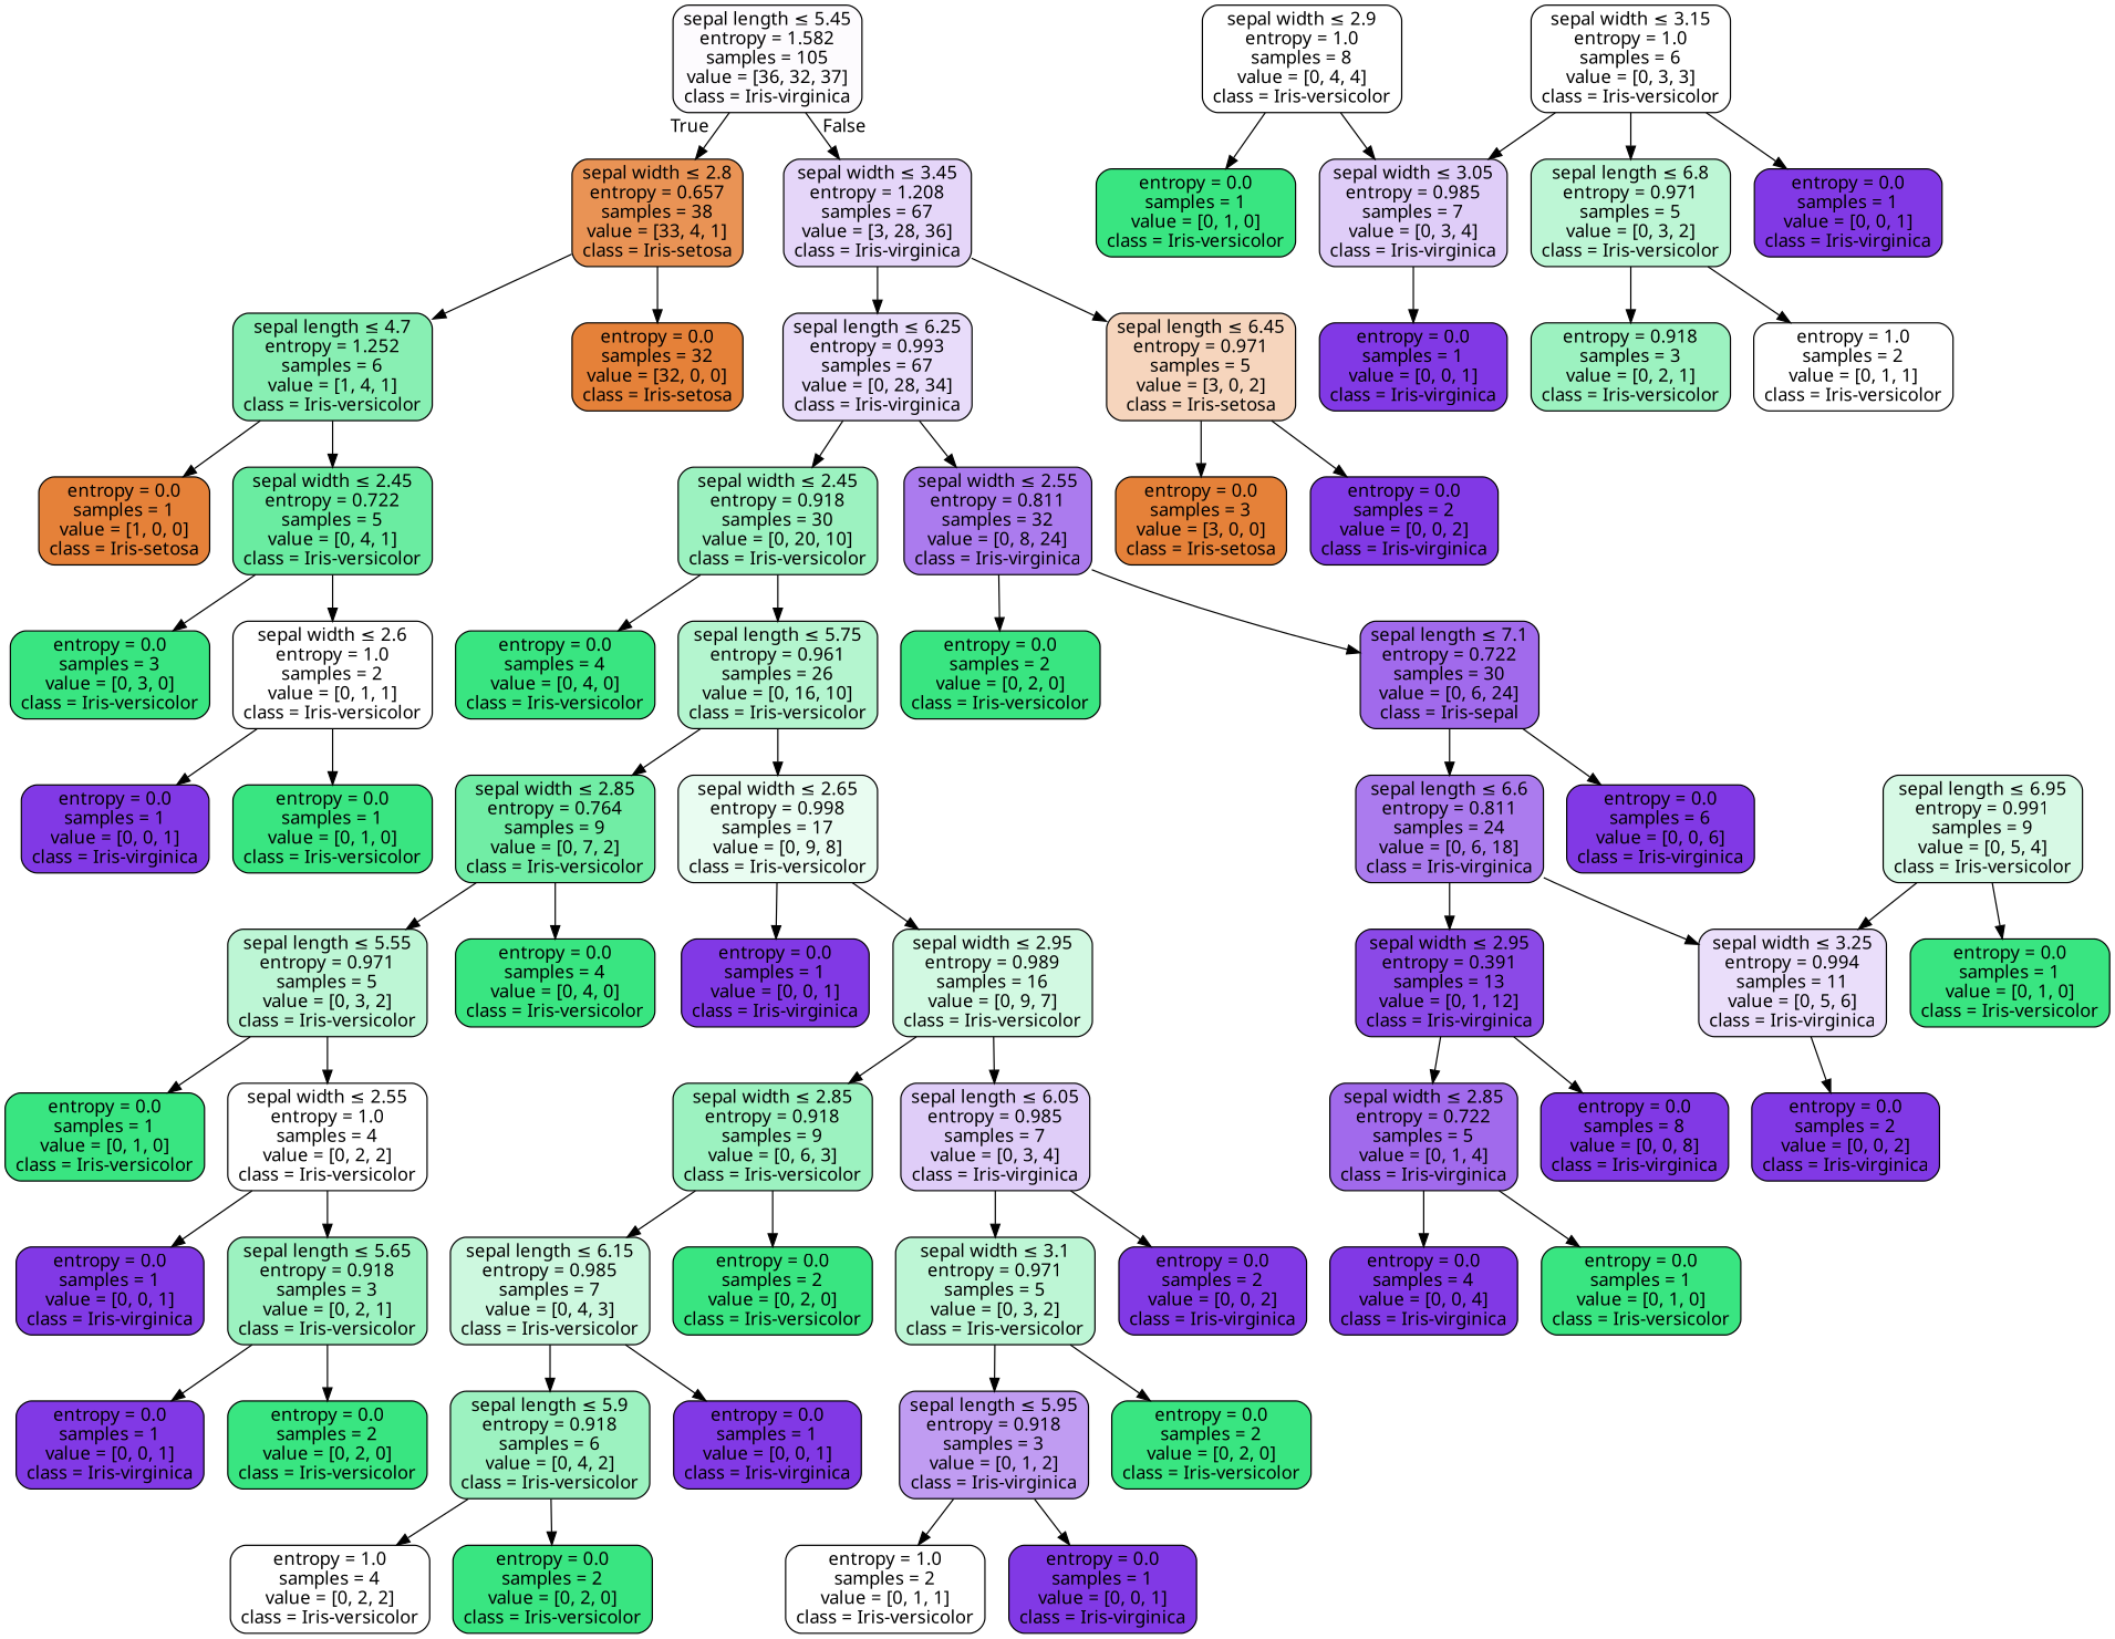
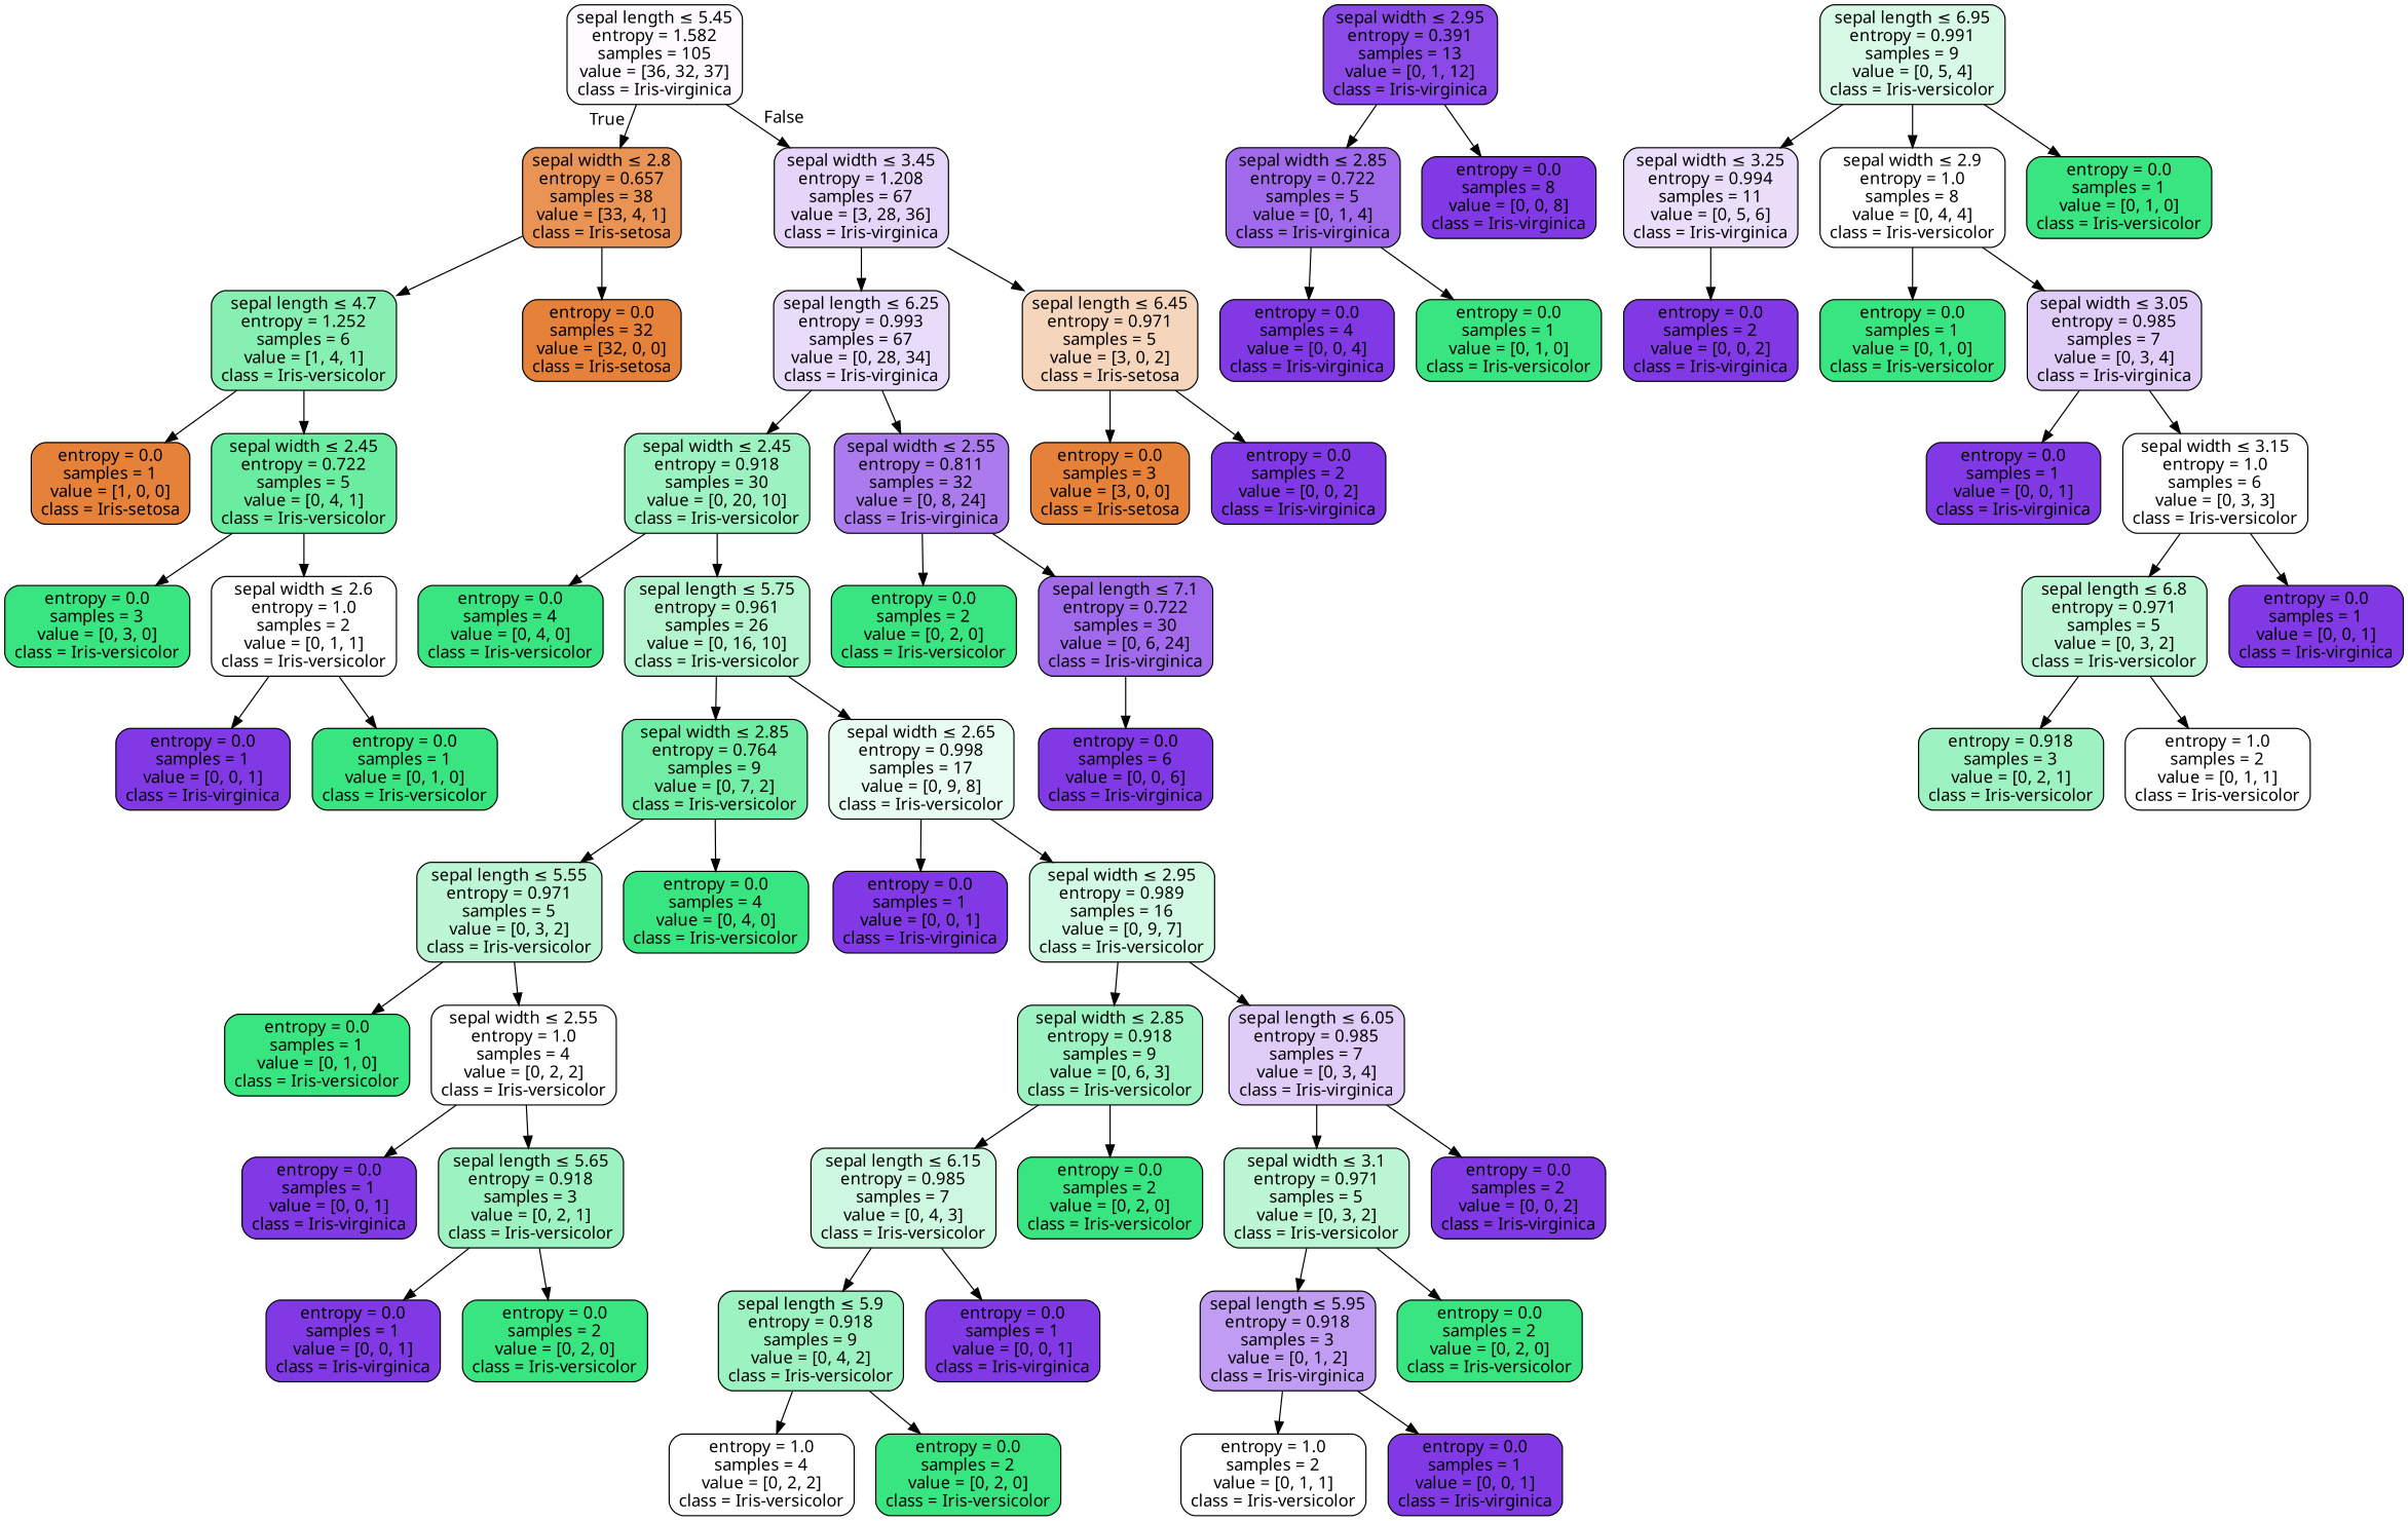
  digraph {
    fontname="Noto Sans"
    node [color=black fillcolor="#8139e5ff" fontname="Noto Sans" shape=box style="filled, rounded"]
    edge [fontname="Noto Sans"]
    n1 [fillcolor="#8139e504" label=<sepal length &le; 5.45<br/>entropy = 1.582<br/>samples = 105<br/>value = [36, 32, 37]<br/>class = Iris-virginica>]
    n2 [fillcolor="#e58139da" label=<sepal width &le; 2.8<br/>entropy = 0.657<br/>samples = 38<br/>value = [33, 4, 1]<br/>class = Iris-setosa>]
    n3 [fillcolor="#8139e534" label=<sepal width &le; 3.45<br/>entropy = 1.208<br/>samples = 67<br/>value = [3, 28, 36]<br/>class = Iris-virginica>]
    n4 [fillcolor="#39e58199" label=<sepal length &le; 4.7<br/>entropy = 1.252<br/>samples = 6<br/>value = [1, 4, 1]<br/>class = Iris-versicolor>]
    n5 [fillcolor="#e58139ff" label=<entropy = 0.0<br/>samples = 32<br/>value = [32, 0, 0]<br/>class = Iris-setosa>]
    n6 [fillcolor="#8139e52d" label=<sepal length &le; 6.25<br/>entropy = 0.993<br/>samples = 67<br/>value = [0, 28, 34]<br/>class = Iris-virginica>]
    n7 [fillcolor="#e5813955" label=<sepal length &le; 6.45<br/>entropy = 0.971<br/>samples = 5<br/>value = [3, 0, 2]<br/>class = Iris-setosa>]
    n8 [fillcolor="#e58139ff" label=<entropy = 0.0<br/>samples = 1<br/>value = [1, 0, 0]<br/>class = Iris-setosa>]
    n9 [fillcolor="#39e581bf" label=<sepal width &le; 2.45<br/>entropy = 0.722<br/>samples = 5<br/>value = [0, 4, 1]<br/>class = Iris-versicolor>]
    n10 [fillcolor="#39e581ff" label=<entropy = 0.0<br/>samples = 3<br/>value = [0, 3, 0]<br/>class = Iris-versicolor>]
    n11 [fillcolor="#39e58100" label=<sepal width &le; 2.6<br/>entropy = 1.0<br/>samples = 2<br/>value = [0, 1, 1]<br/>class = Iris-versicolor>]
    n12 [label=<entropy = 0.0<br/>samples = 1<br/>value = [0, 0, 1]<br/>class = Iris-virginica>]
    n13 [fillcolor="#39e581ff" label=<entropy = 0.0<br/>samples = 1<br/>value = [0, 1, 0]<br/>class = Iris-versicolor>]
    n14 [fillcolor="#39e5817f" label=<sepal width &le; 2.45<br/>entropy = 0.918<br/>samples = 30<br/>value = [0, 20, 10]<br/>class = Iris-versicolor>]
    n15 [fillcolor="#8139e5aa" label=<sepal width &le; 2.55<br/>entropy = 0.811<br/>samples = 32<br/>value = [0, 8, 24]<br/>class = Iris-virginica>]
    n16 [fillcolor="#e58139ff" label=<entropy = 0.0<br/>samples = 3<br/>value = [3, 0, 0]<br/>class = Iris-setosa>]
    n17 [label=<entropy = 0.0<br/>samples = 2<br/>value = [0, 0, 2]<br/>class = Iris-virginica>]
    n18 [fillcolor="#39e581ff" label=<entropy = 0.0<br/>samples = 4<br/>value = [0, 4, 0]<br/>class = Iris-versicolor>]
    n19 [fillcolor="#39e58160" label=<sepal length &le; 5.75<br/>entropy = 0.961<br/>samples = 26<br/>value = [0, 16, 10]<br/>class = Iris-versicolor>]
    n20 [fillcolor="#39e581ff" label=<entropy = 0.0<br/>samples = 2<br/>value = [0, 2, 0]<br/>class = Iris-versicolor>]
-   n21 [fillcolor="#8139e5bf" label=<sepal length &le; 7.1<br/>entropy = 0.722<br/>samples = 30<br/>value = [0, 6, 24]<br/>class = Iris-sepal>]
+   n21 [fillcolor="#8139e5bf" label=<sepal length &le; 7.1<br/>entropy = 0.722<br/>samples = 30<br/>value = [0, 6, 24]<br/>class = Iris-virginica>]
    n22 [fillcolor="#39e581b6" label=<sepal width &le; 2.85<br/>entropy = 0.764<br/>samples = 9<br/>value = [0, 7, 2]<br/>class = Iris-versicolor>]
    n23 [fillcolor="#39e5811c" label=<sepal width &le; 2.65<br/>entropy = 0.998<br/>samples = 17<br/>value = [0, 9, 8]<br/>class = Iris-versicolor>]
    n24 [fillcolor="#39e58155" label=<sepal length &le; 5.55<br/>entropy = 0.971<br/>samples = 5<br/>value = [0, 3, 2]<br/>class = Iris-versicolor>]
    n25 [fillcolor="#39e581ff" label=<entropy = 0.0<br/>samples = 4<br/>value = [0, 4, 0]<br/>class = Iris-versicolor>]
    n26 [label=<entropy = 0.0<br/>samples = 1<br/>value = [0, 0, 1]<br/>class = Iris-virginica>]
    n27 [fillcolor="#39e58139" label=<sepal width &le; 2.95<br/>entropy = 0.989<br/>samples = 16<br/>value = [0, 9, 7]<br/>class = Iris-versicolor>]
    n28 [fillcolor="#39e581ff" label=<entropy = 0.0<br/>samples = 1<br/>value = [0, 1, 0]<br/>class = Iris-versicolor>]
    n29 [fillcolor="#39e58100" label=<sepal width &le; 2.55<br/>entropy = 1.0<br/>samples = 4<br/>value = [0, 2, 2]<br/>class = Iris-versicolor>]
    n30 [label=<entropy = 0.0<br/>samples = 1<br/>value = [0, 0, 1]<br/>class = Iris-virginica>]
    n31 [fillcolor="#39e5817f" label=<sepal length &le; 5.65<br/>entropy = 0.918<br/>samples = 3<br/>value = [0, 2, 1]<br/>class = Iris-versicolor>]
    n32 [label=<entropy = 0.0<br/>samples = 1<br/>value = [0, 0, 1]<br/>class = Iris-virginica>]
    n33 [fillcolor="#39e581ff" label=<entropy = 0.0<br/>samples = 2<br/>value = [0, 2, 0]<br/>class = Iris-versicolor>]
    n34 [fillcolor="#39e5817f" label=<sepal width &le; 2.85<br/>entropy = 0.918<br/>samples = 9<br/>value = [0, 6, 3]<br/>class = Iris-versicolor>]
    n35 [fillcolor="#8139e540" label=<sepal length &le; 6.05<br/>entropy = 0.985<br/>samples = 7<br/>value = [0, 3, 4]<br/>class = Iris-virginica>]
    n36 [fillcolor="#39e58140" label=<sepal length &le; 6.15<br/>entropy = 0.985<br/>samples = 7<br/>value = [0, 4, 3]<br/>class = Iris-versicolor>]
    n37 [fillcolor="#39e581ff" label=<entropy = 0.0<br/>samples = 2<br/>value = [0, 2, 0]<br/>class = Iris-versicolor>]
    n38 [fillcolor="#39e58155" label=<sepal width &le; 3.1<br/>entropy = 0.971<br/>samples = 5<br/>value = [0, 3, 2]<br/>class = Iris-versicolor>]
    n39 [label=<entropy = 0.0<br/>samples = 2<br/>value = [0, 0, 2]<br/>class = Iris-virginica>]
-   n40 [fillcolor="#39e5817f" label=<sepal length &le; 5.9<br/>entropy = 0.918<br/>samples = 6<br/>value = [0, 4, 2]<br/>class = Iris-versicolor>]
+   n40 [fillcolor="#39e5817f" label=<sepal length &le; 5.9<br/>entropy = 0.918<br/>samples = 9<br/>value = [0, 4, 2]<br/>class = Iris-versicolor>]
    n41 [label=<entropy = 0.0<br/>samples = 1<br/>value = [0, 0, 1]<br/>class = Iris-virginica>]
    n42 [fillcolor="#39e58100" label=<entropy = 1.0<br/>samples = 4<br/>value = [0, 2, 2]<br/>class = Iris-versicolor>]
    n43 [fillcolor="#39e581ff" label=<entropy = 0.0<br/>samples = 2<br/>value = [0, 2, 0]<br/>class = Iris-versicolor>]
    n44 [fillcolor="#8139e57f" label=<sepal length &le; 5.95<br/>entropy = 0.918<br/>samples = 3<br/>value = [0, 1, 2]<br/>class = Iris-virginica>]
    n45 [fillcolor="#39e581ff" label=<entropy = 0.0<br/>samples = 2<br/>value = [0, 2, 0]<br/>class = Iris-versicolor>]
    n46 [fillcolor="#39e58100" label=<entropy = 1.0<br/>samples = 2<br/>value = [0, 1, 1]<br/>class = Iris-versicolor>]
    n47 [label=<entropy = 0.0<br/>samples = 1<br/>value = [0, 0, 1]<br/>class = Iris-virginica>]
-   n48 [fillcolor="#8139e5aa" label=<sepal length &le; 6.6<br/>entropy = 0.811<br/>samples = 24<br/>value = [0, 6, 18]<br/>class = Iris-virginica>]
    n49 [label=<entropy = 0.0<br/>samples = 6<br/>value = [0, 0, 6]<br/>class = Iris-virginica>]
    n50 [fillcolor="#8139e5ea" label=<sepal width &le; 2.95<br/>entropy = 0.391<br/>samples = 13<br/>value = [0, 1, 12]<br/>class = Iris-virginica>]
    n51 [fillcolor="#8139e52a" label=<sepal width &le; 3.25<br/>entropy = 0.994<br/>samples = 11<br/>value = [0, 5, 6]<br/>class = Iris-virginica>]
    n52 [fillcolor="#8139e5bf" label=<sepal width &le; 2.85<br/>entropy = 0.722<br/>samples = 5<br/>value = [0, 1, 4]<br/>class = Iris-virginica>]
    n53 [label=<entropy = 0.0<br/>samples = 8<br/>value = [0, 0, 8]<br/>class = Iris-virginica>]
    n54 [label=<entropy = 0.0<br/>samples = 2<br/>value = [0, 0, 2]<br/>class = Iris-virginica>]
    n55 [label=<entropy = 0.0<br/>samples = 4<br/>value = [0, 0, 4]<br/>class = Iris-virginica>]
    n56 [fillcolor="#39e581ff" label=<entropy = 0.0<br/>samples = 1<br/>value = [0, 1, 0]<br/>class = Iris-versicolor>]
    n57 [fillcolor="#39e58133" label=<sepal length &le; 6.95<br/>entropy = 0.991<br/>samples = 9<br/>value = [0, 5, 4]<br/>class = Iris-versicolor>]
    n58 [fillcolor="#39e58100" label=<sepal width &le; 2.9<br/>entropy = 1.0<br/>samples = 8<br/>value = [0, 4, 4]<br/>class = Iris-versicolor>]
    n59 [fillcolor="#39e581ff" label=<entropy = 0.0<br/>samples = 1<br/>value = [0, 1, 0]<br/>class = Iris-versicolor>]
    n60 [fillcolor="#39e581ff" label=<entropy = 0.0<br/>samples = 1<br/>value = [0, 1, 0]<br/>class = Iris-versicolor>]
    n61 [fillcolor="#8139e540" label=<sepal width &le; 3.05<br/>entropy = 0.985<br/>samples = 7<br/>value = [0, 3, 4]<br/>class = Iris-virginica>]
    n62 [label=<entropy = 0.0<br/>samples = 1<br/>value = [0, 0, 1]<br/>class = Iris-virginica>]
    n63 [fillcolor="#39e58100" label=<sepal width &le; 3.15<br/>entropy = 1.0<br/>samples = 6<br/>value = [0, 3, 3]<br/>class = Iris-versicolor>]
    n64 [fillcolor="#39e58155" label=<sepal length &le; 6.8<br/>entropy = 0.971<br/>samples = 5<br/>value = [0, 3, 2]<br/>class = Iris-versicolor>]
    n65 [label=<entropy = 0.0<br/>samples = 1<br/>value = [0, 0, 1]<br/>class = Iris-virginica>]
    n66 [fillcolor="#39e5817f" label=<entropy = 0.918<br/>samples = 3<br/>value = [0, 2, 1]<br/>class = Iris-versicolor>]
    n67 [fillcolor="#39e58100" label=<entropy = 1.0<br/>samples = 2<br/>value = [0, 1, 1]<br/>class = Iris-versicolor>]
    n1 -> n2 [headlabel=True labelangle=45 labeldistance=2.5]
    n1 -> n3 [headlabel=False labelangle=-45 labeldistance=2.5]
    n2 -> n4
    n2 -> n5
    n3 -> n6
    n3 -> n7
    n4 -> n8
    n4 -> n9
    n6 -> n14
    n6 -> n15
    n7 -> n16
    n7 -> n17
    n9 -> n10
    n9 -> n11
    n11 -> n12
    n11 -> n13
    n14 -> n18
    n14 -> n19
    n15 -> n20
    n15 -> n21
    n19 -> n22
    n19 -> n23
-   n21 -> n48
    n21 -> n49
    n22 -> n24
    n22 -> n25
    n23 -> n26
    n23 -> n27
    n24 -> n28
    n24 -> n29
    n27 -> n34
    n27 -> n35
    n29 -> n30
    n29 -> n31
    n31 -> n32
    n31 -> n33
    n34 -> n36
    n34 -> n37
    n35 -> n38
    n35 -> n39
    n36 -> n40
    n36 -> n41
    n38 -> n44
    n38 -> n45
    n40 -> n42
    n40 -> n43
    n44 -> n46
    n44 -> n47
-   n48 -> n50
-   n48 -> n51
    n50 -> n52
    n50 -> n53
    n51 -> n54
    n52 -> n55
    n52 -> n56
    n57 -> n51
+   n57 -> n58
    n57 -> n59
    n58 -> n60
    n58 -> n61
    n61 -> n62
-   n63 -> n61
+   n61 -> n63
    n63 -> n64
    n63 -> n65
    n64 -> n66
    n64 -> n67
  }
